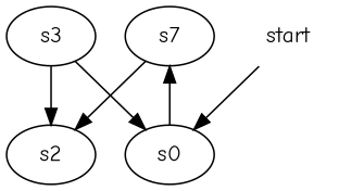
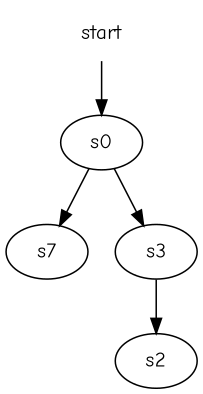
  digraph {
    fontname="Comic Neue"
    node [fontname="Comic Neue"]
    edge [fontname="Comic Neue"]
    n1 [label=s7]
    s3
    s2
    s0
    start [shape=none]
    subgraph sub_1 {
      rank=same
      n1
      s3
    }
-   n1 -> s2
    s3 -> s2
-   s3 -> s0
+   s0 -> s3
    s0 -> n1
    start -> s0
  }
